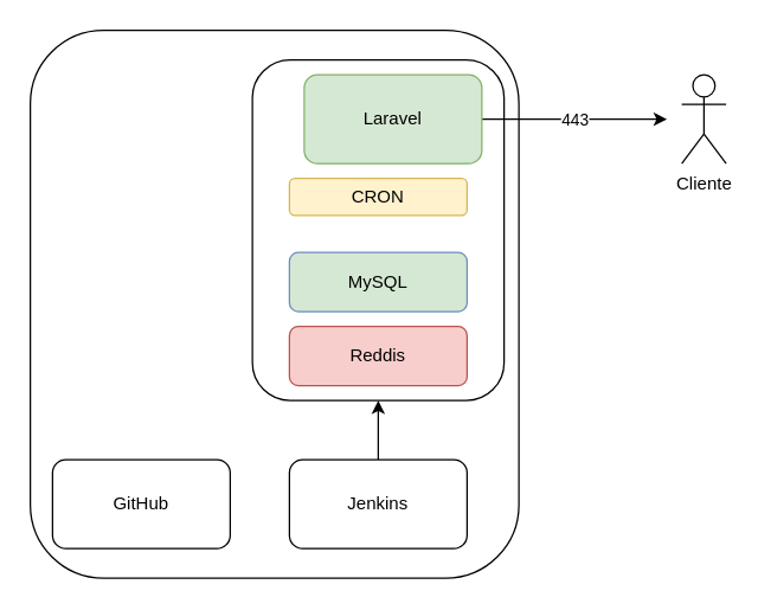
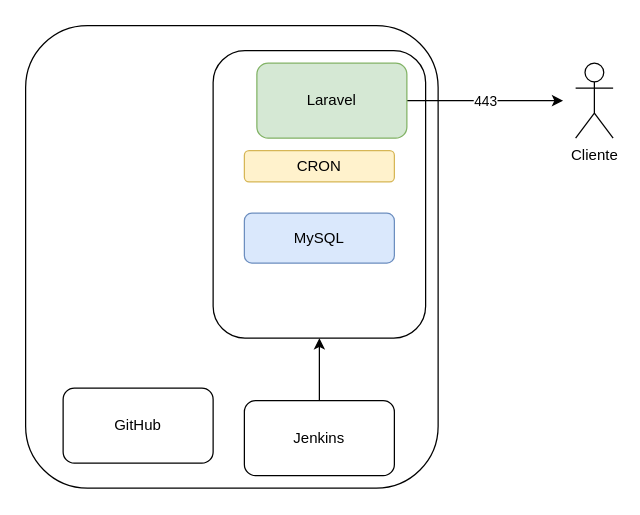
  <mxCell id="0" />
  <mxCell id="1" parent="0" />
  <mxCell id="2" value="" style="rounded=1;whiteSpace=wrap;html=1;" vertex="1" parent="1"><mxGeometry x="20" y="20" width="330" height="370" as="geometry" /></mxCell>
  <mxCell id="3" value="" style="rounded=1;whiteSpace=wrap;html=1;" vertex="1" parent="1"><mxGeometry x="170" y="40" width="170" height="230" as="geometry" /></mxCell>
- <mxCell id="4" value="Reddis" style="rounded=1;whiteSpace=wrap;html=1;fillColor=#f8cecc;strokeColor=#b85450;" vertex="1" parent="1"><mxGeometry x="195" y="220" width="120" height="40" as="geometry" /></mxCell>
  <mxCell id="5" style="edgeStyle=orthogonalEdgeStyle;rounded=0;orthogonalLoop=1;jettySize=auto;html=1;entryX=0.5;entryY=1;entryDx=0;entryDy=0;" edge="1" parent="1" source="6" target="3"><mxGeometry relative="1" as="geometry" /></mxCell>
- <mxCell id="6" value="Jenkins" style="rounded=1;whiteSpace=wrap;html=1;" vertex="1" parent="1"><mxGeometry x="195" y="310" width="120" height="60" as="geometry" /></mxCell>
- <mxCell id="7" value="MySQL" style="rounded=1;whiteSpace=wrap;html=1;fillColor=#d5e8d4;strokeColor=#6c8ebf;" vertex="1" parent="1"><mxGeometry x="195" y="170" width="120" height="40" as="geometry" /></mxCell>
+ <mxCell id="6" value="Jenkins" style="rounded=1;whiteSpace=wrap;html=1;" vertex="1" parent="1"><mxGeometry x="195" y="320" width="120" height="60" as="geometry" /></mxCell>
+ <mxCell id="7" value="MySQL" style="rounded=1;whiteSpace=wrap;html=1;fillColor=#dae8fc;strokeColor=#6c8ebf;" vertex="1" parent="1"><mxGeometry x="195" y="170" width="120" height="40" as="geometry" /></mxCell>
  <mxCell id="8" value="CRON" style="rounded=1;whiteSpace=wrap;html=1;fillColor=#fff2cc;strokeColor=#d6b656;" vertex="1" parent="1"><mxGeometry x="195" y="120" width="120" height="25" as="geometry" /></mxCell>
  <mxCell id="9" value="443" style="edgeStyle=orthogonalEdgeStyle;rounded=0;orthogonalLoop=1;jettySize=auto;html=1;" edge="1" parent="1" source="10"><mxGeometry relative="1" as="geometry"><mxPoint x="450" y="80" as="targetPoint" /></mxGeometry></mxCell>
  <mxCell id="10" value="Laravel" style="rounded=1;whiteSpace=wrap;html=1;fillColor=#d5e8d4;strokeColor=#82b366;" vertex="1" parent="1"><mxGeometry x="205" y="50" width="120" height="60" as="geometry" /></mxCell>
- <mxCell id="11" value="GitHub" style="rounded=1;whiteSpace=wrap;html=1;" vertex="1" parent="1"><mxGeometry x="35" y="310" width="120" height="60" as="geometry" /></mxCell>
+ <mxCell id="11" value="GitHub" style="rounded=1;whiteSpace=wrap;html=1;" vertex="1" parent="1"><mxGeometry x="50" y="310" width="120" height="60" as="geometry" /></mxCell>
  <mxCell id="12" value="Cliente" style="shape=umlActor;verticalLabelPosition=bottom;verticalAlign=top;html=1;outlineConnect=0;" vertex="1" parent="1"><mxGeometry x="460" y="50" width="30" height="60" as="geometry" /></mxCell>
